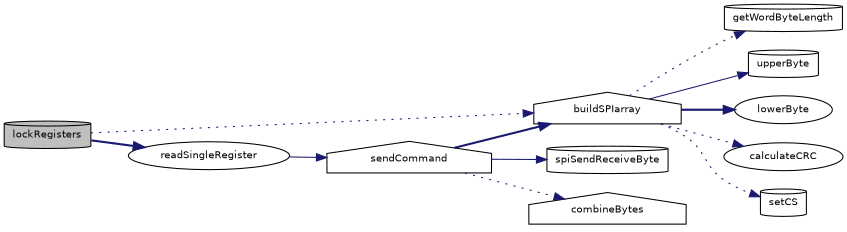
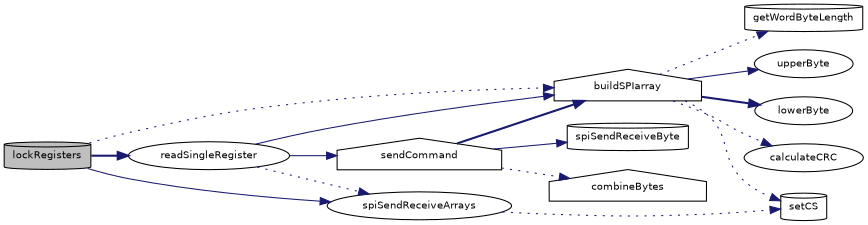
  digraph {
    rankdir=LR
    node [color=black fillcolor=white fontname=Helvetica fontsize=10 shape=ellipse style=filled]
    edge [color=midnightblue fontname=Helvetica fontsize=10 labelfontname=Helvetica labelfontsize=10 style=dotted]
    n1 [fillcolor=grey75 fontcolor=black height=0.2 label=lockRegisters shape=cylinder width=0.4]
    n2 [height=0.2 label=buildSPIarray shape=house width=0.4]
+   n3 [height=0.2 label=spiSendReceiveArrays width=0.4]
    n4 [height=0.2 label=readSingleRegister width=0.4]
    n5 [height=0.2 label=getWordByteLength shape=cylinder width=0.4]
-   n6 [height=0.2 label=upperByte shape=cylinder width=0.4]
+   n6 [height=0.2 label=upperByte width=0.4]
    n7 [height=0.2 label=lowerByte width=0.4]
    n8 [height=0.2 label=calculateCRC width=0.4]
    n9 [height=0.2 label=setCS shape=cylinder width=0.4]
    n10 [height=0.2 label=sendCommand shape=house width=0.4]
    n11 [height=0.2 label=spiSendReceiveByte shape=cylinder width=0.4]
    n12 [height=0.2 label=combineBytes shape=house width=0.4]
    n1 -> n2
+   n1 -> n3 [style=solid]
    n1 -> n4 [style=bold]
    n2 -> n5
    n2 -> n6 [style=solid]
    n2 -> n7 [style=bold]
    n2 -> n8
    n2 -> n9
+   n3 -> n9
+   n4 -> n2 [style=solid]
+   n4 -> n3
    n4 -> n10 [style=solid]
    n10 -> n2 [style=bold]
    n10 -> n11 [style=solid]
    n10 -> n12
  }
